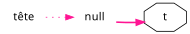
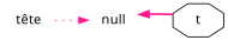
  digraph {
    rankdir=LR
    node [fontname=Courrier shape=plaintext]
    edge [color=deeppink]
    n1 [label="tête"]
    n2 [label=null]
    n3 [label=t shape=octagon]
    n1 -> n2 [style=dotted]
-   n2 -> n3 [style=bold]
+   n3 -> n2 [style=bold]
  }
